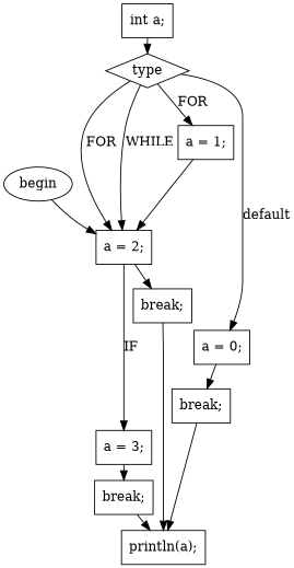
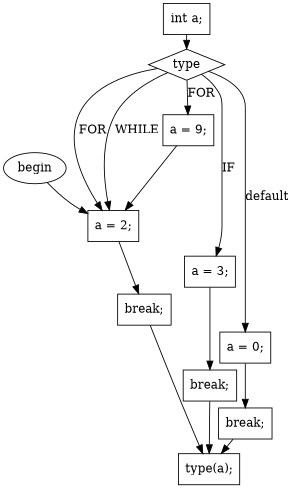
  digraph {
    nodesep=0.1
    ranksep=0.1
    node [fillcolor=white shape=box style=filled]
    n1 [label=begin shape=ellipse]
    n2 [label="a = 2;"]
    n3 [label="int a;"]
    n4 [label=type shape=diamond]
-   n5 [label="a = 1;"]
+   n5 [label="a = 9;"]
    n6 [label="a = 3;"]
    n7 [label="a = 0;"]
    n8 [label="break;"]
    n9 [label="break;"]
    n10 [label="break;"]
-   n11 [label="println(a);"]
+   n11 [label="type(a);"]
    n1 -> n2
    n2 -> n8
    n3 -> n4
    n4 -> n2 [label=FOR minlen=2]
    n4 -> n2 [label=WHILE minlen=3]
    n4 -> n5 [label=FOR minlen=1]
-   n2 -> n6 [label=IF minlen=4]
+   n4 -> n6 [label=IF minlen=4]
    n4 -> n7 [label=default minlen=5]
    n5 -> n2
    n6 -> n9
    n7 -> n10
    n8 -> n11
    n9 -> n11
    n10 -> n11
  }
